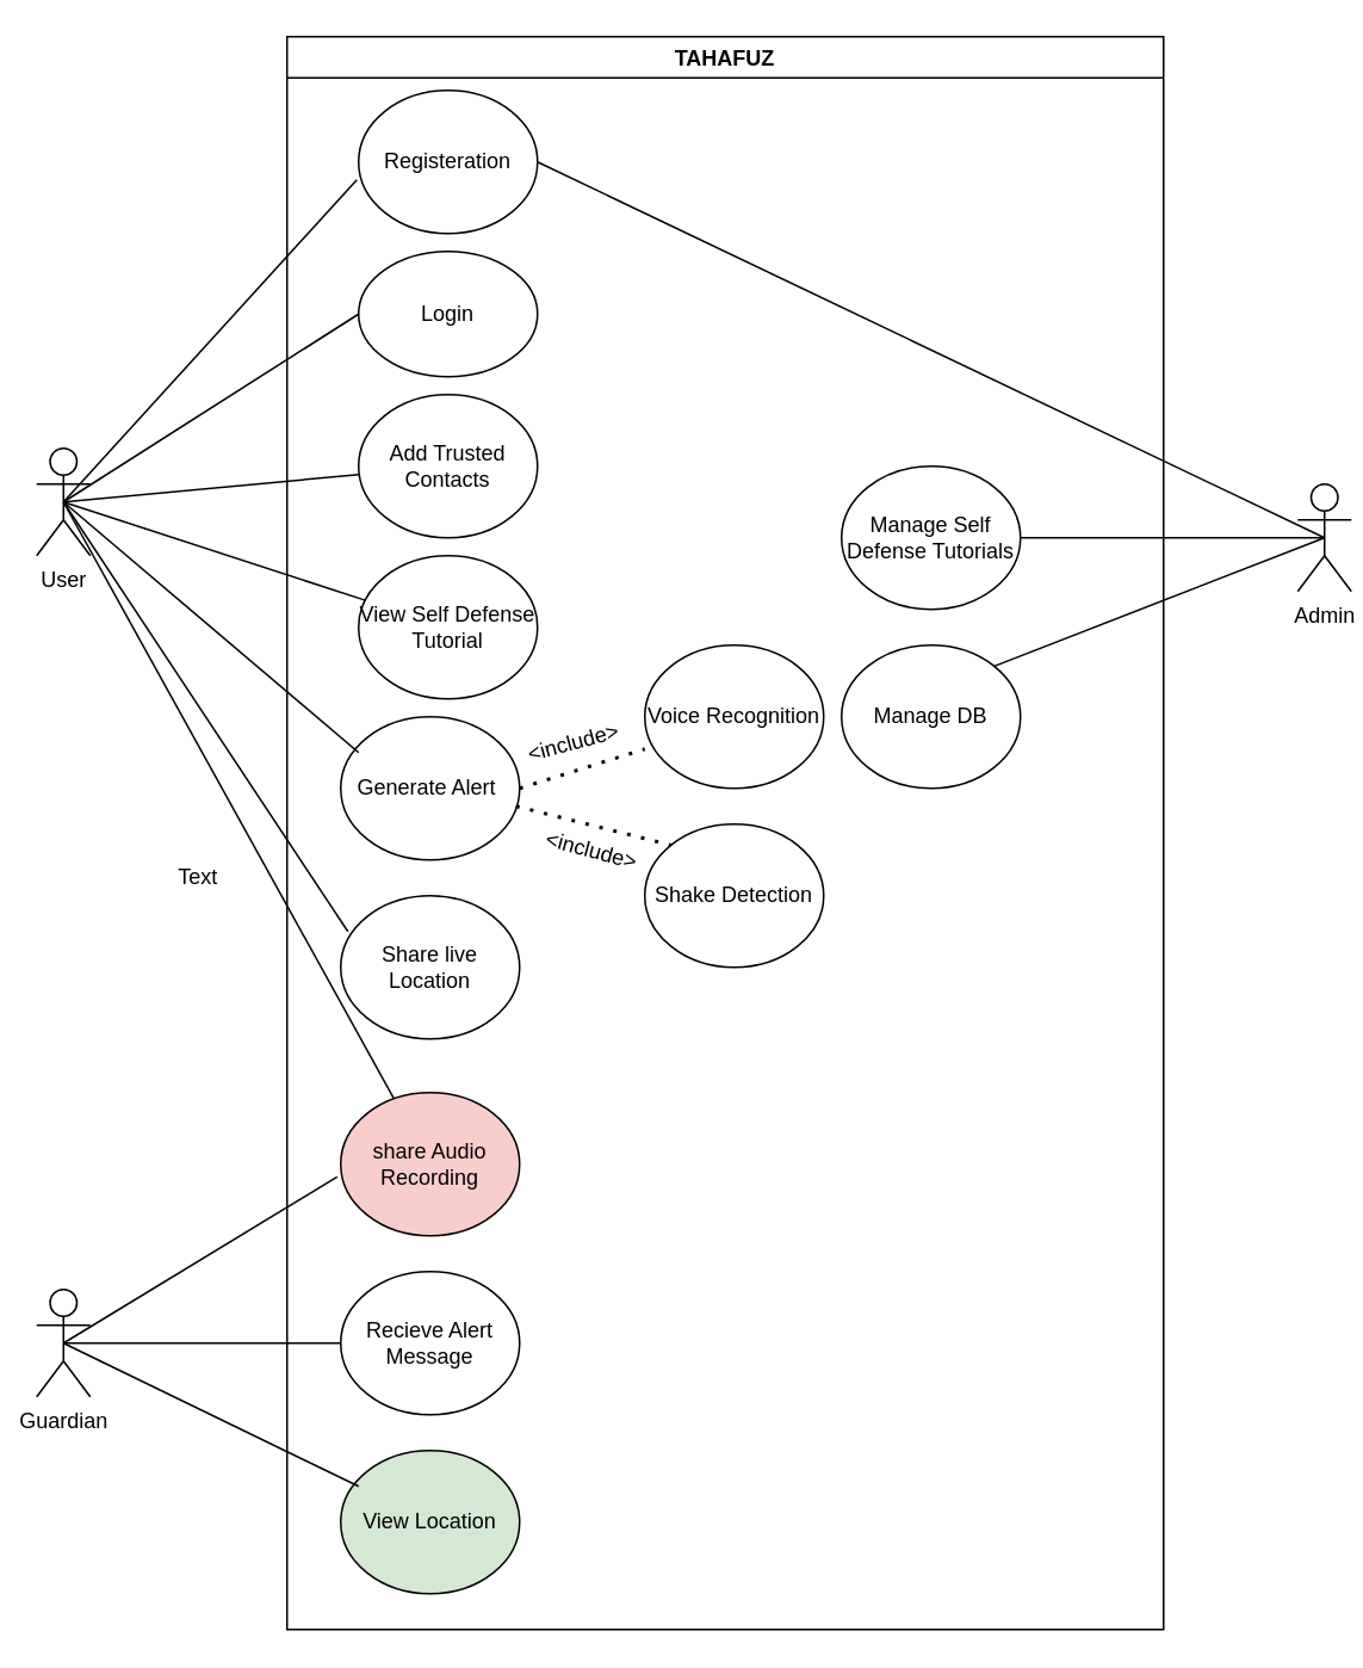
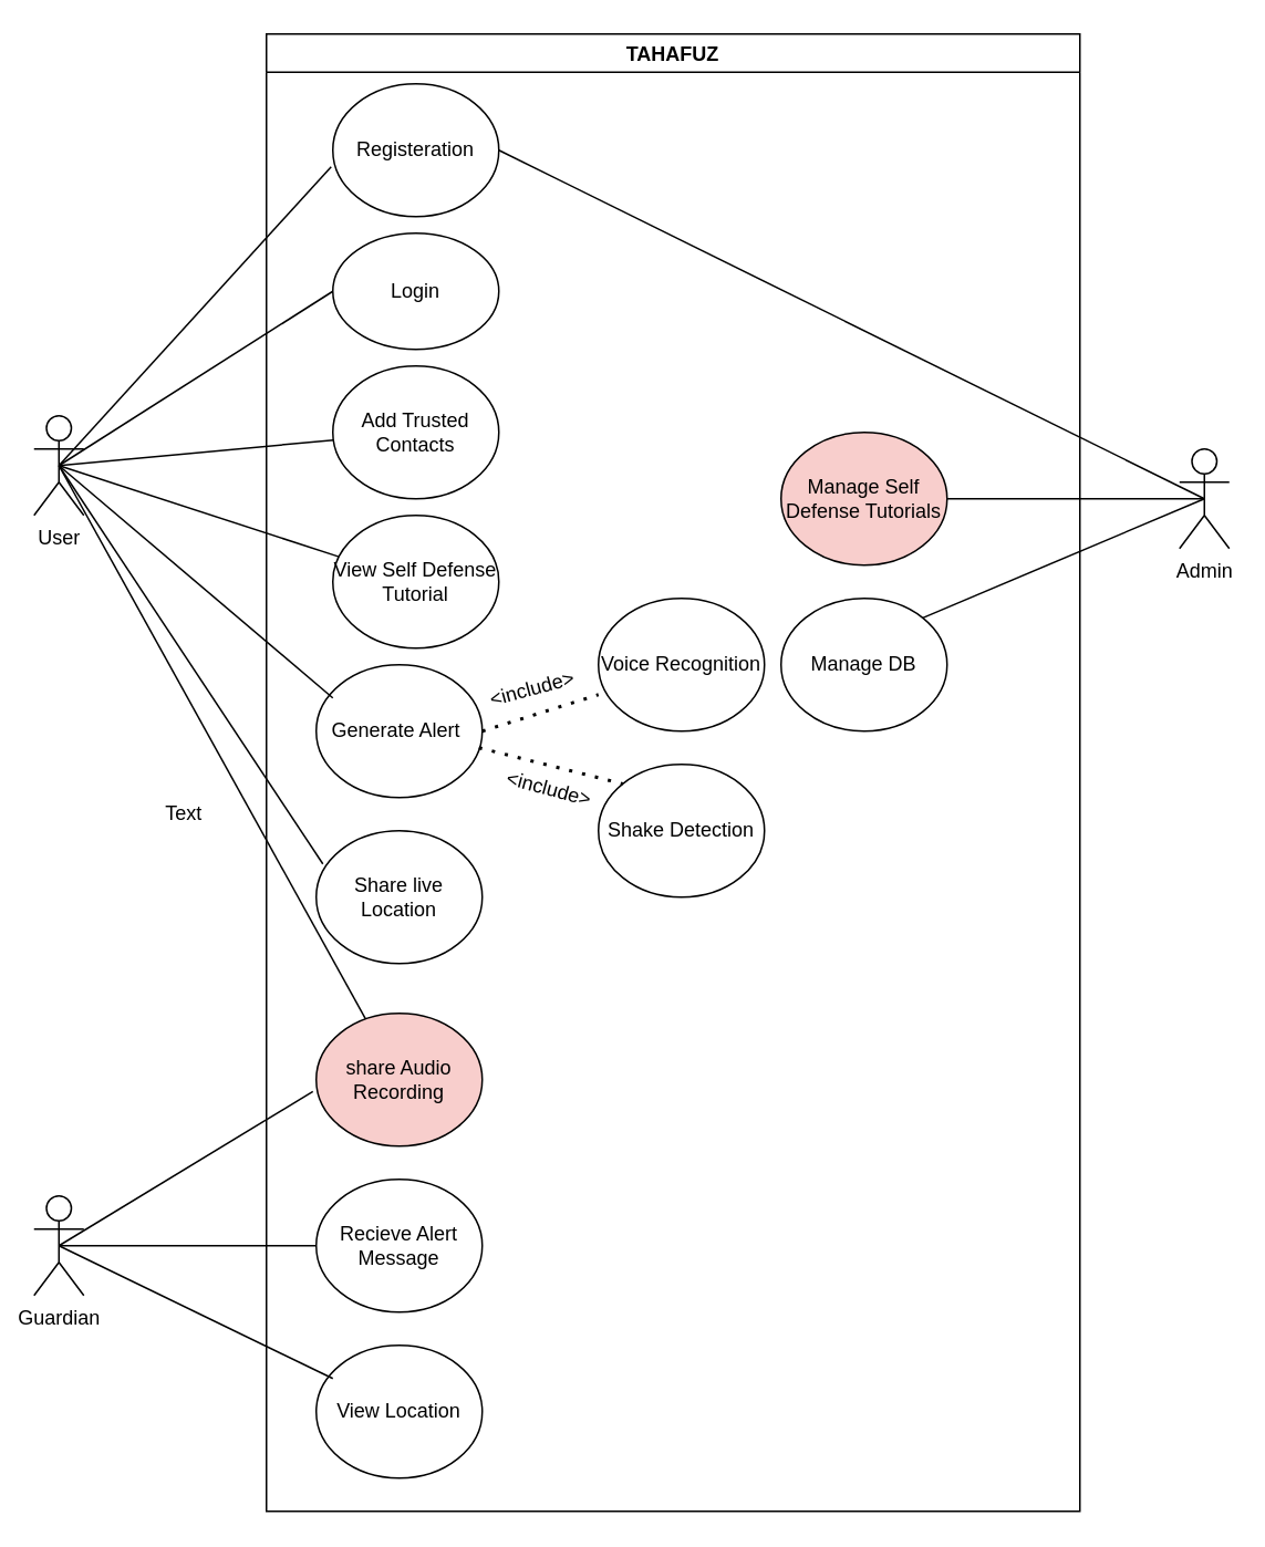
  <mxCell id="0" />
  <mxCell id="1" parent="0" />
  <mxCell id="2" value="User" style="shape=umlActor;verticalLabelPosition=bottom;verticalAlign=top;html=1;outlineConnect=0;" parent="1" vertex="1"><mxGeometry x="20" y="250" width="30" height="60" as="geometry" /></mxCell>
- <mxCell id="3" value="Admin" style="shape=umlActor;verticalLabelPosition=bottom;verticalAlign=top;html=1;outlineConnect=0;" parent="1" vertex="1"><mxGeometry x="725" y="270" width="30" height="60" as="geometry" /></mxCell>
+ <mxCell id="3" value="Admin" style="shape=umlActor;verticalLabelPosition=bottom;verticalAlign=top;html=1;outlineConnect=0;" parent="1" vertex="1"><mxGeometry x="710" y="270" width="30" height="60" as="geometry" /></mxCell>
  <mxCell id="4" value="TAHAFUZ" style="swimlane;" parent="1" vertex="1"><mxGeometry x="160" y="20" width="490" height="890" as="geometry" /></mxCell>
  <mxCell id="5" value="View Self Defense Tutorial" style="ellipse;whiteSpace=wrap;html=1;" parent="4" vertex="1"><mxGeometry x="40" y="290" width="100" height="80" as="geometry" /></mxCell>
  <mxCell id="6" value="Add Trusted Contacts" style="ellipse;whiteSpace=wrap;html=1;" parent="4" vertex="1"><mxGeometry x="40" y="200" width="100" height="80" as="geometry" /></mxCell>
  <mxCell id="7" value="Login" style="ellipse;whiteSpace=wrap;html=1;" parent="4" vertex="1"><mxGeometry x="40" y="120" width="100" height="70" as="geometry" /></mxCell>
  <mxCell id="8" value="Registeration" style="ellipse;whiteSpace=wrap;html=1;" parent="4" vertex="1"><mxGeometry x="40" y="30" width="100" height="80" as="geometry" /></mxCell>
  <mxCell id="9" value="Share live Location" style="ellipse;whiteSpace=wrap;html=1;" parent="4" vertex="1"><mxGeometry x="30" y="480" width="100" height="80" as="geometry" /></mxCell>
  <mxCell id="10" value="share Audio Recording" style="ellipse;whiteSpace=wrap;html=1;fillColor=#f8cecc;" parent="4" vertex="1"><mxGeometry x="30" y="590" width="100" height="80" as="geometry" /></mxCell>
  <mxCell id="11" value="Generate Alert&amp;nbsp;" style="ellipse;whiteSpace=wrap;html=1;" parent="4" vertex="1"><mxGeometry x="30" y="380" width="100" height="80" as="geometry" /></mxCell>
  <mxCell id="12" value="Voice Recognition" style="ellipse;whiteSpace=wrap;html=1;" parent="4" vertex="1"><mxGeometry x="200" y="340" width="100" height="80" as="geometry" /></mxCell>
  <mxCell id="13" value="Shake Detection" style="ellipse;whiteSpace=wrap;html=1;" parent="4" vertex="1"><mxGeometry x="200" y="440" width="100" height="80" as="geometry" /></mxCell>
  <mxCell id="14" value="" style="endArrow=none;dashed=1;html=1;dashPattern=1 3;strokeWidth=2;rounded=0;exitX=0.98;exitY=0.625;exitDx=0;exitDy=0;exitPerimeter=0;entryX=0;entryY=0;entryDx=0;entryDy=0;" parent="4" source="11" target="13" edge="1"><mxGeometry width="50" height="50" relative="1" as="geometry"><mxPoint x="140" y="430" as="sourcePoint" /><mxPoint x="210" y="410" as="targetPoint" /></mxGeometry></mxCell>
  <mxCell id="15" value="&amp;lt;include&amp;gt;" style="text;html=1;align=center;verticalAlign=middle;resizable=0;points=[];autosize=1;strokeColor=none;fillColor=none;rotation=15;" parent="4" vertex="1"><mxGeometry x="130" y="440" width="80" height="30" as="geometry" /></mxCell>
- <mxCell id="16" value="Manage Self Defense Tutorials" style="ellipse;whiteSpace=wrap;html=1;" parent="4" vertex="1"><mxGeometry x="310" y="240" width="100" height="80" as="geometry" /></mxCell>
+ <mxCell id="16" value="Manage Self Defense Tutorials" style="ellipse;whiteSpace=wrap;html=1;fillColor=#f8cecc;" parent="4" vertex="1"><mxGeometry x="310" y="240" width="100" height="80" as="geometry" /></mxCell>
  <mxCell id="17" value="Manage DB" style="ellipse;whiteSpace=wrap;html=1;" vertex="1" parent="4"><mxGeometry x="310" y="340" width="100" height="80" as="geometry" /></mxCell>
  <mxCell id="18" value="Recieve Alert Message" style="ellipse;whiteSpace=wrap;html=1;" vertex="1" parent="4"><mxGeometry x="30" y="690" width="100" height="80" as="geometry" /></mxCell>
- <mxCell id="19" value="View Location" style="ellipse;whiteSpace=wrap;html=1;fillColor=#d5e8d4;" vertex="1" parent="4"><mxGeometry x="30" y="790" width="100" height="80" as="geometry" /></mxCell>
+ <mxCell id="19" value="View Location" style="ellipse;whiteSpace=wrap;html=1;" vertex="1" parent="4"><mxGeometry x="30" y="790" width="100" height="80" as="geometry" /></mxCell>
  <mxCell id="20" value="&amp;lt;include&amp;gt;" style="text;html=1;align=center;verticalAlign=middle;resizable=0;points=[];autosize=1;strokeColor=none;fillColor=none;rotation=-15;" parent="4" vertex="1"><mxGeometry x="120" y="380" width="80" height="30" as="geometry" /></mxCell>
  <mxCell id="21" value="" style="endArrow=none;dashed=1;html=1;dashPattern=1 3;strokeWidth=2;rounded=0;exitX=1;exitY=0.5;exitDx=0;exitDy=0;entryX=0;entryY=0.725;entryDx=0;entryDy=0;entryPerimeter=0;" parent="4" source="11" edge="1" target="12"><mxGeometry width="50" height="50" relative="1" as="geometry"><mxPoint x="240" y="480" as="sourcePoint" /><mxPoint x="210" y="440" as="targetPoint" /></mxGeometry></mxCell>
  <mxCell id="22" value="" style="endArrow=none;html=1;rounded=0;entryX=-0.01;entryY=0.625;entryDx=0;entryDy=0;entryPerimeter=0;exitX=0.5;exitY=0.5;exitDx=0;exitDy=0;exitPerimeter=0;" parent="1" source="2" target="8" edge="1"><mxGeometry width="50" height="50" relative="1" as="geometry"><mxPoint x="370" y="330" as="sourcePoint" /><mxPoint x="420" y="280" as="targetPoint" /></mxGeometry></mxCell>
  <mxCell id="23" value="" style="endArrow=none;html=1;rounded=0;entryX=0;entryY=0.5;entryDx=0;entryDy=0;exitX=0.5;exitY=0.5;exitDx=0;exitDy=0;exitPerimeter=0;" parent="1" source="2" target="7" edge="1"><mxGeometry width="50" height="50" relative="1" as="geometry"><mxPoint x="170" y="280" as="sourcePoint" /><mxPoint x="279" y="170" as="targetPoint" /></mxGeometry></mxCell>
  <mxCell id="24" value="" style="endArrow=none;html=1;rounded=0;exitX=0.5;exitY=0.5;exitDx=0;exitDy=0;exitPerimeter=0;" parent="1" source="2" target="6" edge="1"><mxGeometry width="50" height="50" relative="1" as="geometry"><mxPoint x="170" y="280" as="sourcePoint" /><mxPoint x="270" y="330" as="targetPoint" /></mxGeometry></mxCell>
  <mxCell id="25" value="" style="endArrow=none;html=1;rounded=0;exitX=0.5;exitY=0.5;exitDx=0;exitDy=0;exitPerimeter=0;" parent="1" source="2" target="5" edge="1"><mxGeometry width="50" height="50" relative="1" as="geometry"><mxPoint x="180" y="290" as="sourcePoint" /><mxPoint x="277" y="338" as="targetPoint" /></mxGeometry></mxCell>
  <mxCell id="26" value="" style="endArrow=none;html=1;rounded=0;exitX=0.5;exitY=0.5;exitDx=0;exitDy=0;exitPerimeter=0;entryX=0.1;entryY=0.25;entryDx=0;entryDy=0;entryPerimeter=0;" parent="1" source="2" target="11" edge="1"><mxGeometry width="50" height="50" relative="1" as="geometry"><mxPoint x="175" y="290" as="sourcePoint" /><mxPoint x="221" y="484" as="targetPoint" /><Array as="points" /></mxGeometry></mxCell>
  <mxCell id="27" value="" style="endArrow=none;html=1;rounded=0;exitX=0.5;exitY=0.5;exitDx=0;exitDy=0;exitPerimeter=0;entryX=0.04;entryY=0.25;entryDx=0;entryDy=0;entryPerimeter=0;" parent="1" source="2" target="9" edge="1"><mxGeometry width="50" height="50" relative="1" as="geometry"><mxPoint x="125" y="290" as="sourcePoint" /><mxPoint x="294.645" y="521.716" as="targetPoint" /><Array as="points" /></mxGeometry></mxCell>
  <mxCell id="28" value="" style="endArrow=none;html=1;rounded=0;exitX=0.5;exitY=0.5;exitDx=0;exitDy=0;exitPerimeter=0;" parent="1" source="2" target="10" edge="1"><mxGeometry width="50" height="50" relative="1" as="geometry"><mxPoint x="45" y="290" as="sourcePoint" /><mxPoint x="284" y="580" as="targetPoint" /><Array as="points" /></mxGeometry></mxCell>
  <mxCell id="29" value="Text" style="text;html=1;align=center;verticalAlign=middle;resizable=0;points=[];autosize=1;strokeColor=none;fillColor=none;" parent="1" vertex="1"><mxGeometry x="90" y="480" width="40" height="20" as="geometry" /></mxCell>
  <mxCell id="30" value="" style="endArrow=none;html=1;rounded=0;entryX=1;entryY=0.5;entryDx=0;entryDy=0;exitX=0.5;exitY=0.5;exitDx=0;exitDy=0;exitPerimeter=0;" parent="1" source="3" target="8" edge="1"><mxGeometry width="50" height="50" relative="1" as="geometry"><mxPoint x="45" y="290" as="sourcePoint" /><mxPoint x="280" y="245" as="targetPoint" /></mxGeometry></mxCell>
  <mxCell id="31" value="" style="endArrow=none;html=1;rounded=0;entryX=0.5;entryY=0.5;entryDx=0;entryDy=0;entryPerimeter=0;exitX=1;exitY=0.5;exitDx=0;exitDy=0;" parent="1" source="16" target="3" edge="1"><mxGeometry width="50" height="50" relative="1" as="geometry"><mxPoint x="400" y="480" as="sourcePoint" /><mxPoint x="450" y="430" as="targetPoint" /></mxGeometry></mxCell>
  <mxCell id="32" value="" style="endArrow=none;html=1;rounded=0;entryX=0.5;entryY=0.5;entryDx=0;entryDy=0;entryPerimeter=0;exitX=1;exitY=0;exitDx=0;exitDy=0;" edge="1" parent="1" source="17" target="3"><mxGeometry width="50" height="50" relative="1" as="geometry"><mxPoint x="590" y="350" as="sourcePoint" /><mxPoint x="735" y="290" as="targetPoint" /></mxGeometry></mxCell>
  <mxCell id="33" value="Guardian" style="shape=umlActor;verticalLabelPosition=bottom;verticalAlign=top;html=1;outlineConnect=0;" vertex="1" parent="1"><mxGeometry x="20" y="720" width="30" height="60" as="geometry" /></mxCell>
  <mxCell id="34" value="" style="endArrow=none;html=1;rounded=0;entryX=0.5;entryY=0.5;entryDx=0;entryDy=0;entryPerimeter=0;exitX=0;exitY=0.5;exitDx=0;exitDy=0;" edge="1" parent="1" source="18" target="33"><mxGeometry width="50" height="50" relative="1" as="geometry"><mxPoint x="590" y="560" as="sourcePoint" /><mxPoint x="640" y="510" as="targetPoint" /></mxGeometry></mxCell>
  <mxCell id="35" value="" style="endArrow=none;html=1;rounded=0;entryX=0.5;entryY=0.5;entryDx=0;entryDy=0;entryPerimeter=0;exitX=0.1;exitY=0.25;exitDx=0;exitDy=0;exitPerimeter=0;" edge="1" parent="1" source="19" target="33"><mxGeometry width="50" height="50" relative="1" as="geometry"><mxPoint x="200" y="760" as="sourcePoint" /><mxPoint x="45" y="760" as="targetPoint" /></mxGeometry></mxCell>
  <mxCell id="36" value="" style="endArrow=none;html=1;rounded=0;exitX=-0.02;exitY=0.588;exitDx=0;exitDy=0;exitPerimeter=0;entryX=0.5;entryY=0.5;entryDx=0;entryDy=0;entryPerimeter=0;" edge="1" parent="1" source="10" target="33"><mxGeometry width="50" height="50" relative="1" as="geometry"><mxPoint x="200" y="760" as="sourcePoint" /><mxPoint x="40" y="750" as="targetPoint" /></mxGeometry></mxCell>
